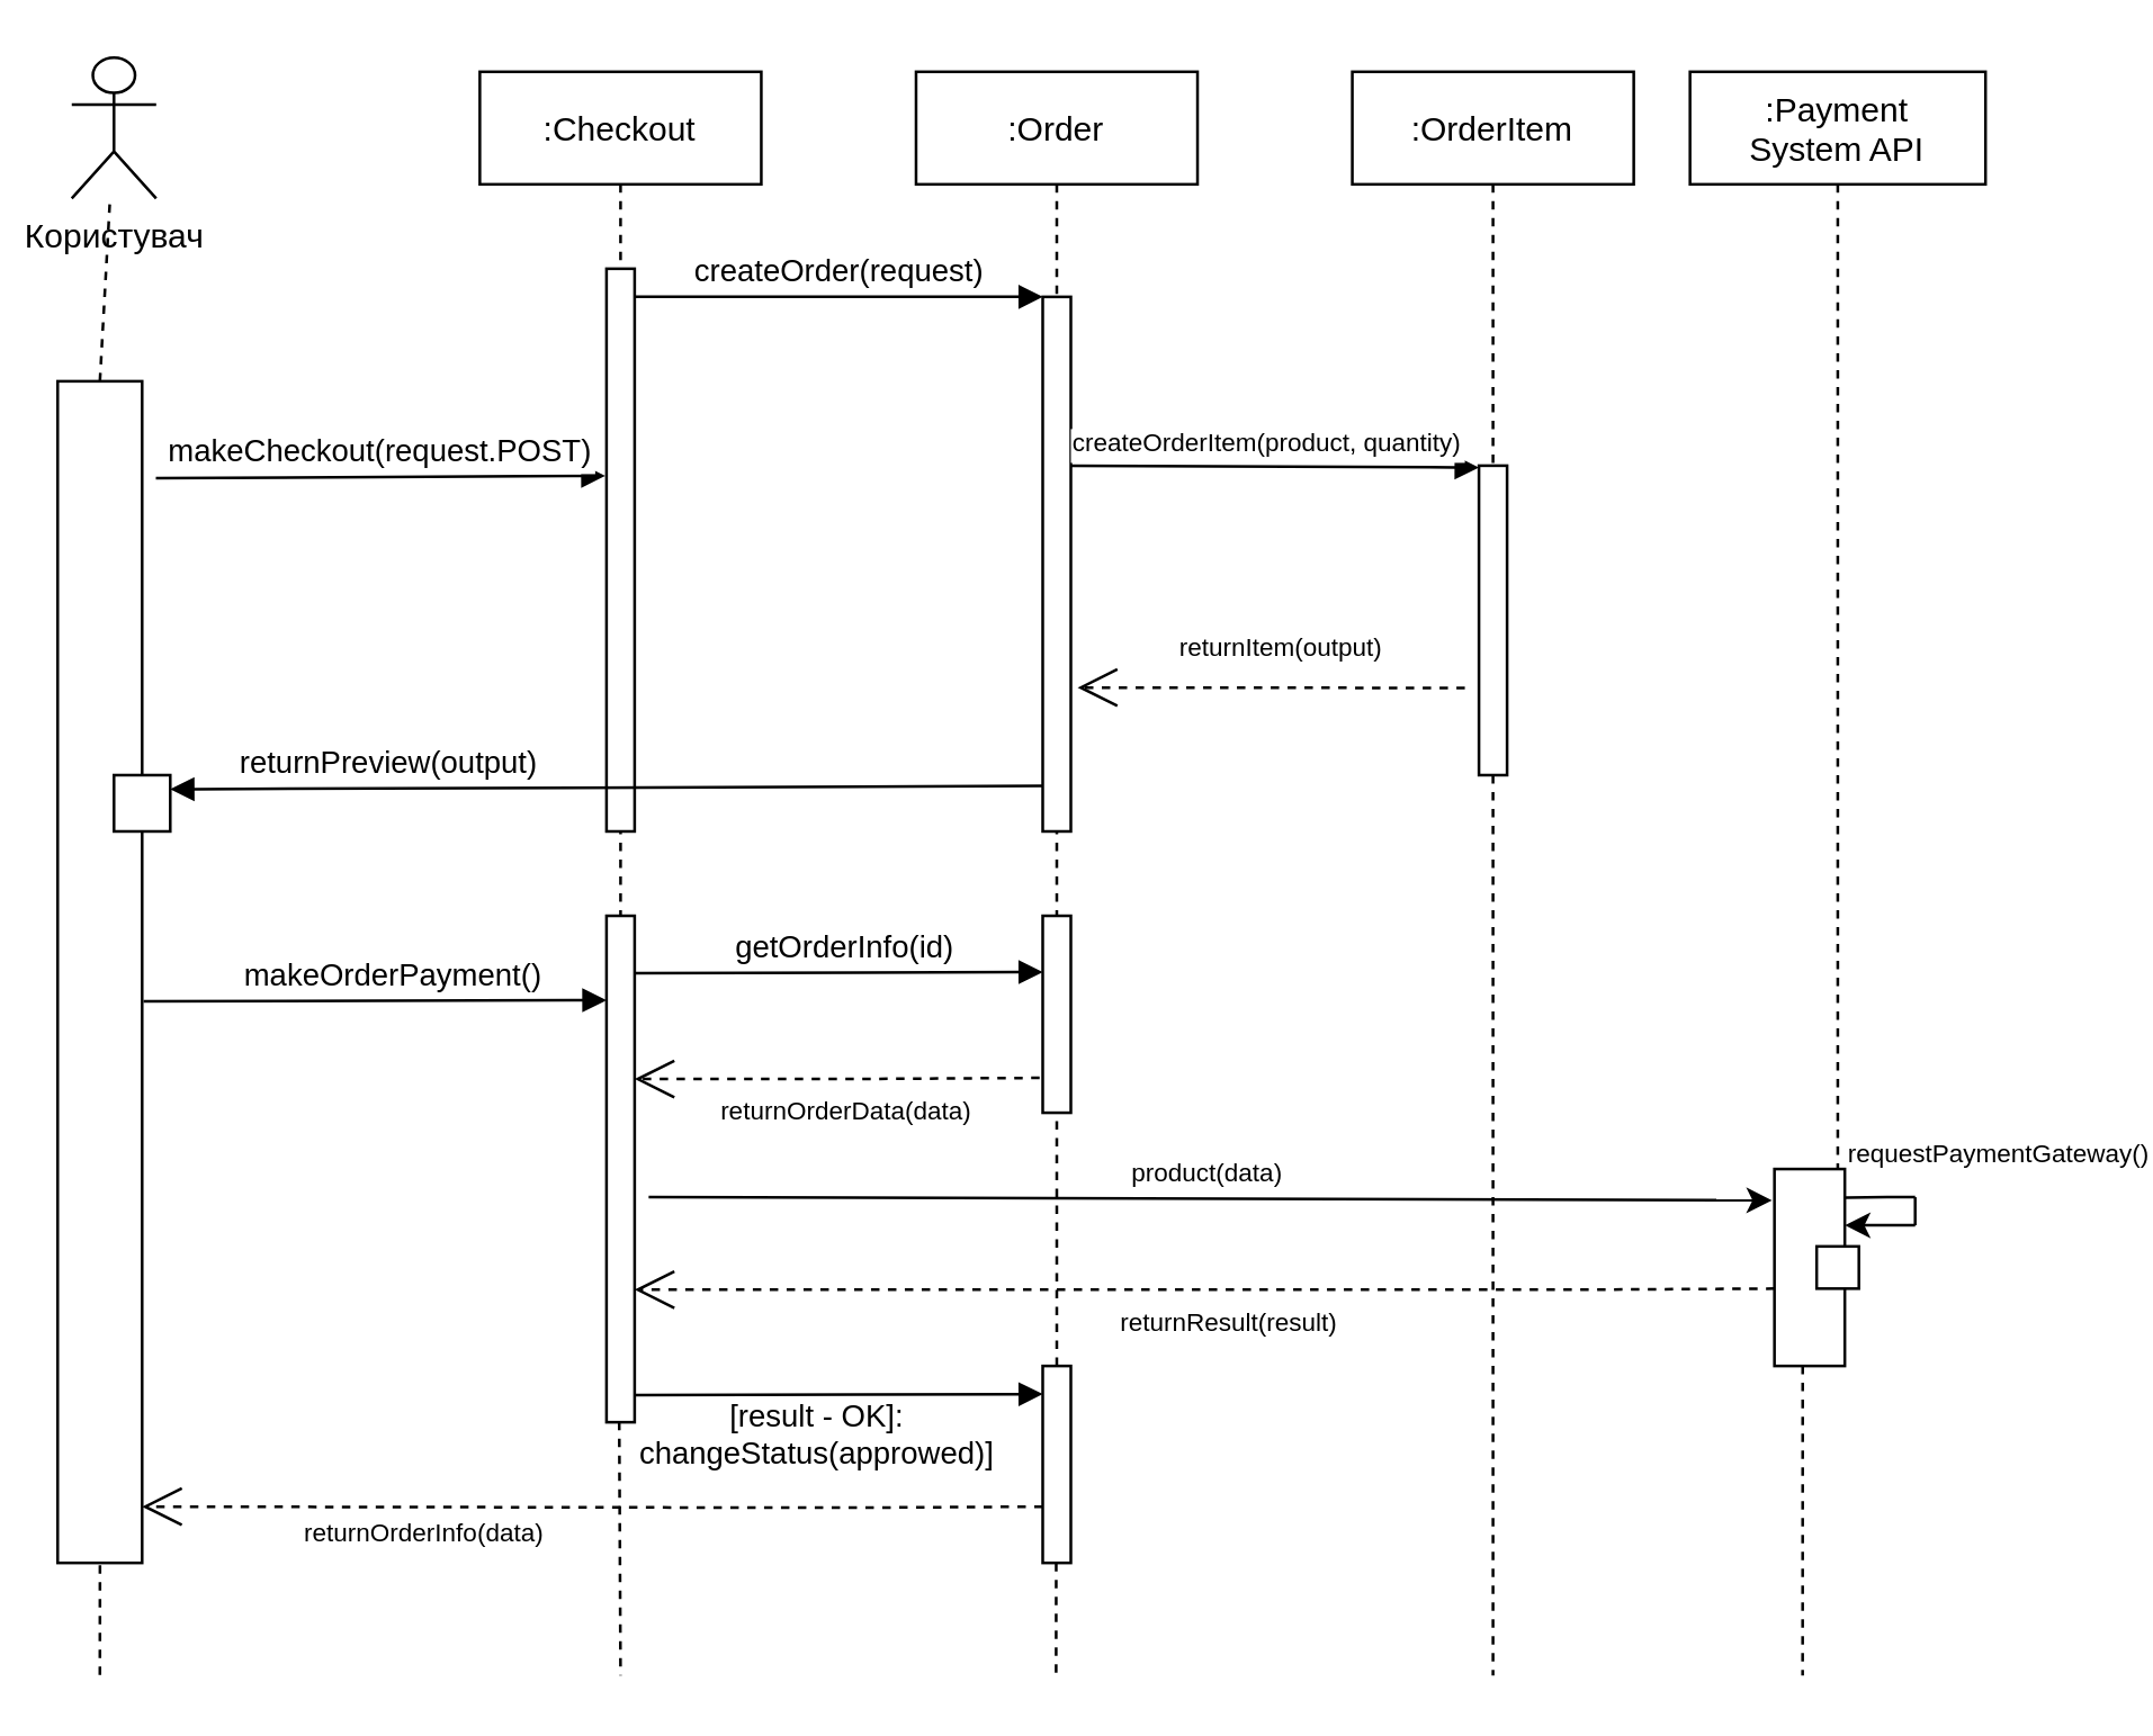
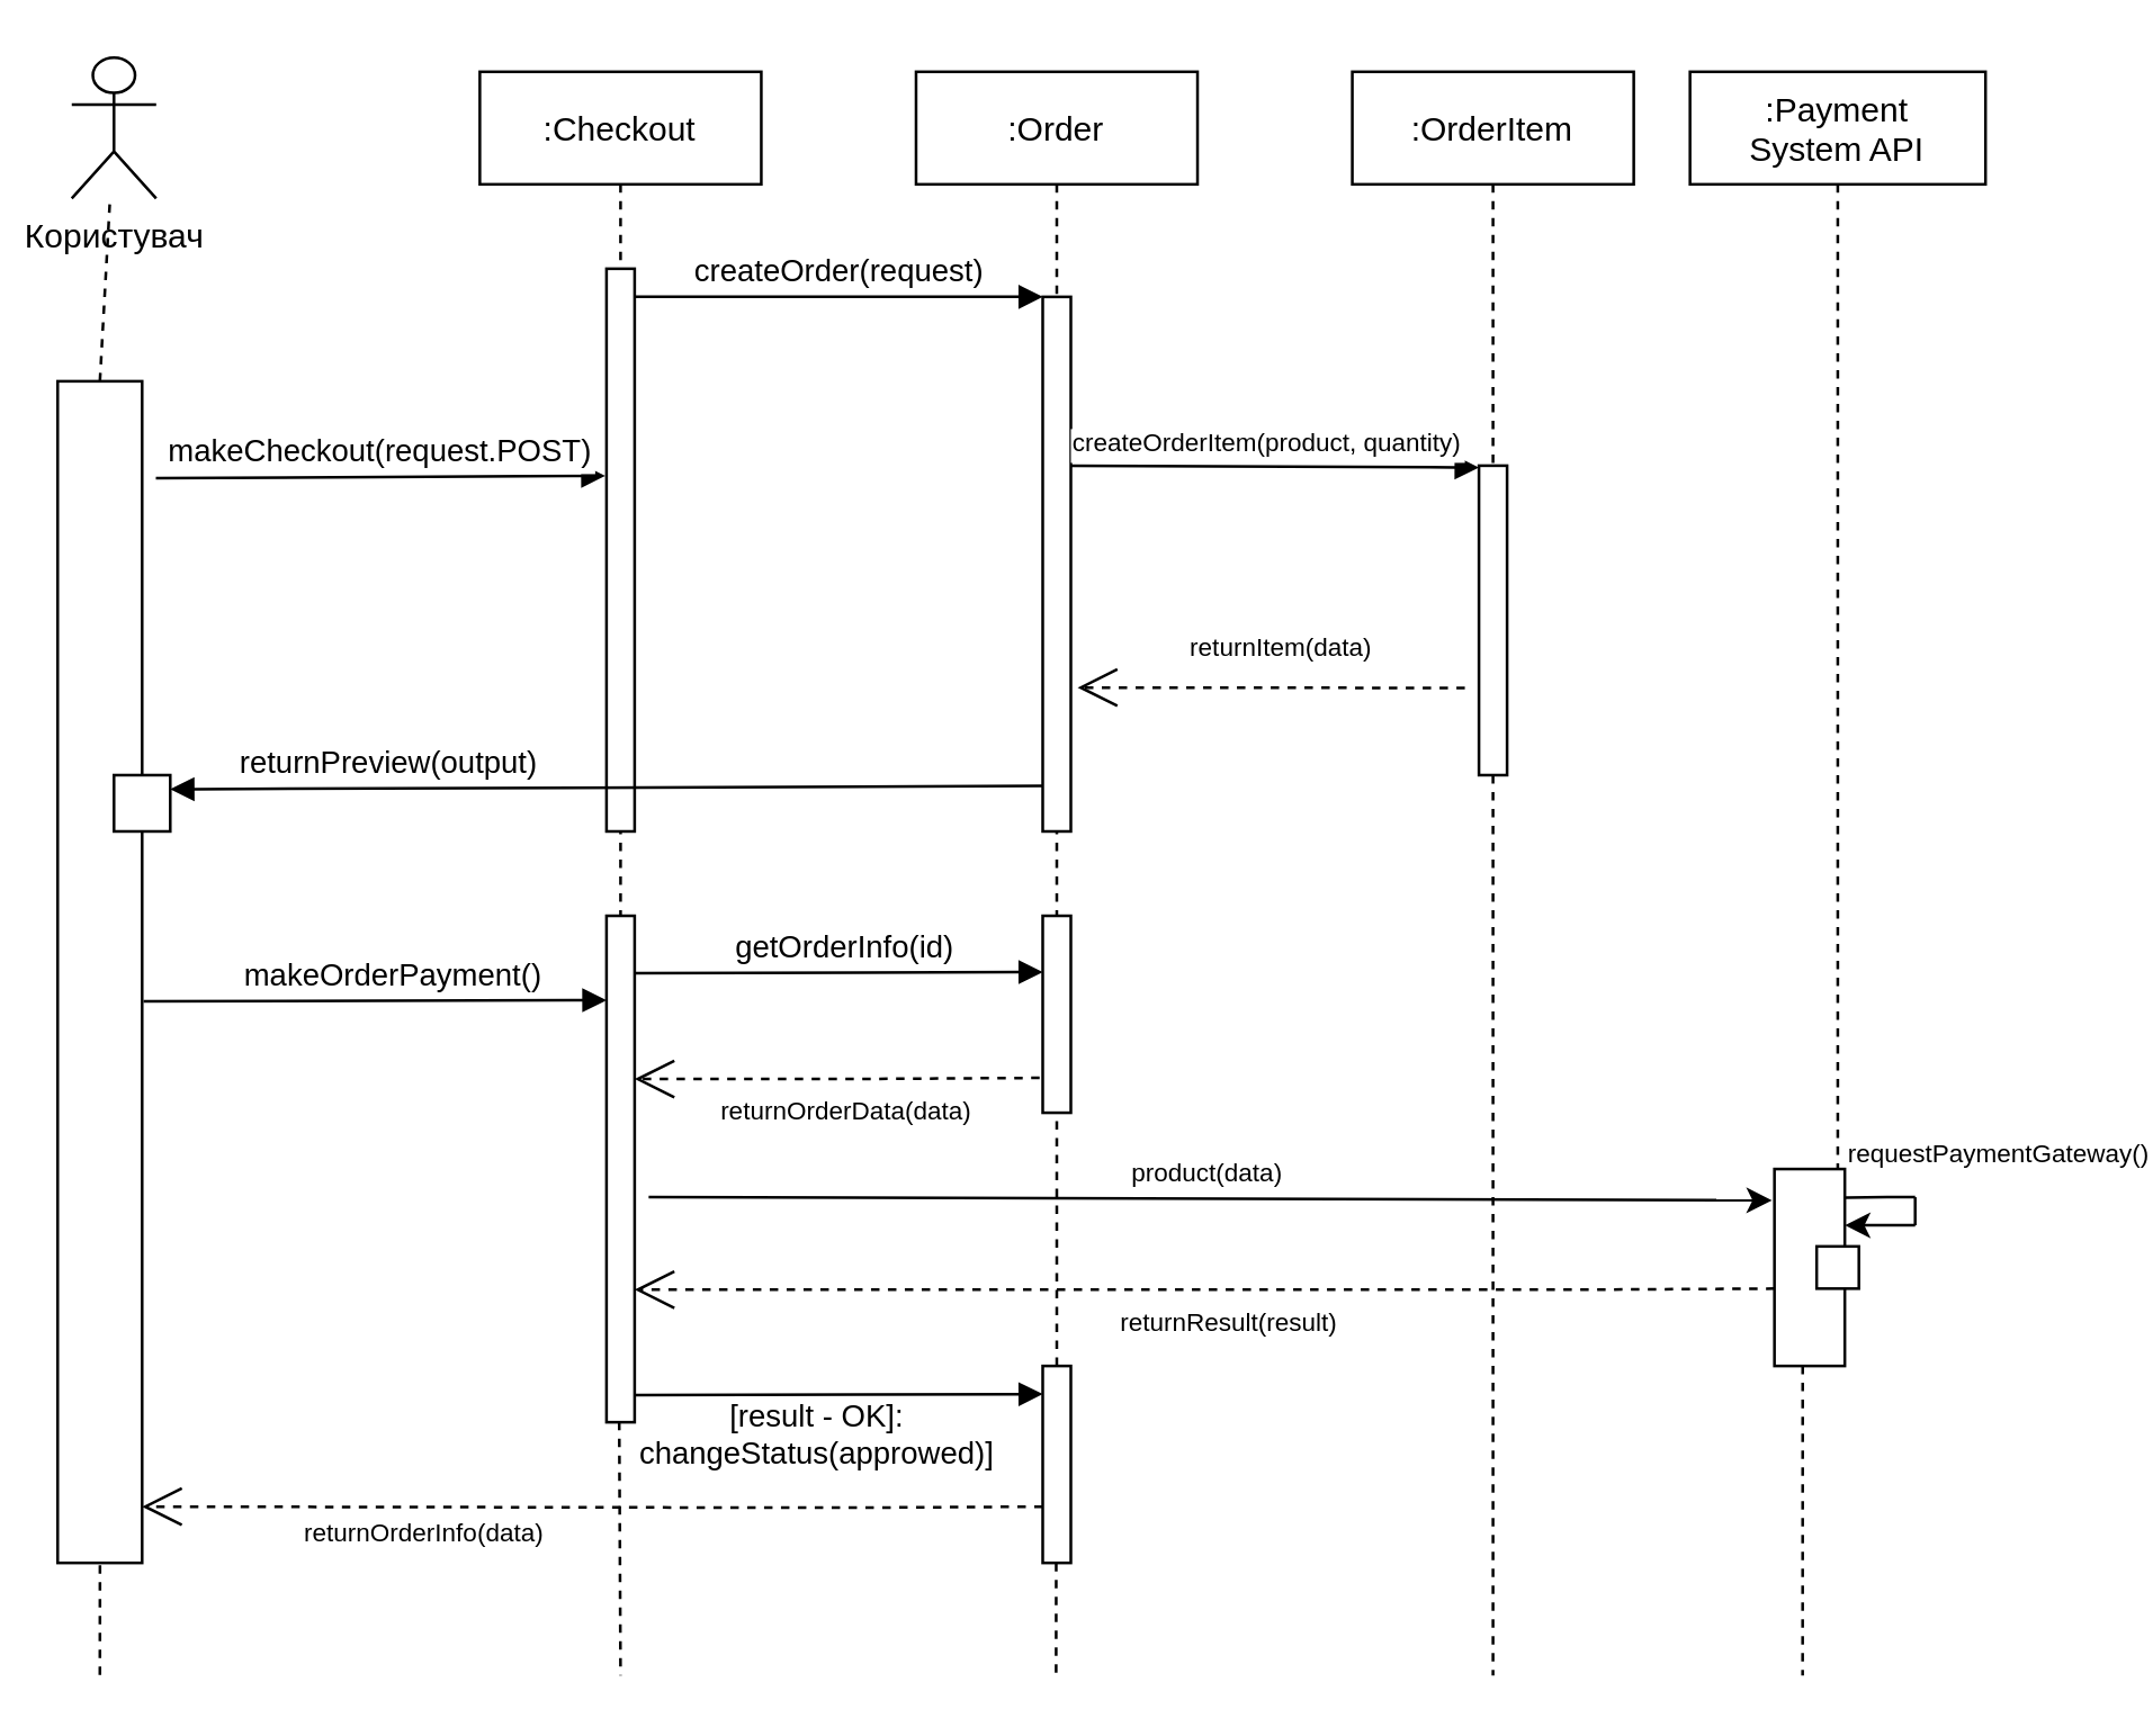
  <mxCell id="0" />
  <mxCell id="1" parent="0" />
  <mxCell id="2" value=":Checkout" style="shape=umlLifeline;perimeter=lifelinePerimeter;container=1;collapsible=0;recursiveResize=0;rounded=0;shadow=0;strokeWidth=1;" parent="1" vertex="1"><mxGeometry x="170" y="25" width="100" height="300" as="geometry" /></mxCell>
  <mxCell id="3" value="" style="points=[];perimeter=orthogonalPerimeter;rounded=0;shadow=0;strokeWidth=1;" parent="2" vertex="1"><mxGeometry x="45" y="70" width="10" height="200" as="geometry" /></mxCell>
  <mxCell id="4" value=":Order" style="shape=umlLifeline;perimeter=lifelinePerimeter;container=1;collapsible=0;recursiveResize=0;rounded=0;shadow=0;strokeWidth=1;" parent="1" vertex="1"><mxGeometry x="325" y="25" width="100" height="300" as="geometry" /></mxCell>
  <mxCell id="5" value="" style="points=[];perimeter=orthogonalPerimeter;rounded=0;shadow=0;strokeWidth=1;" parent="4" vertex="1"><mxGeometry x="45" y="80" width="10" height="190" as="geometry" /></mxCell>
  <mxCell id="6" value="createOrder(request)" style="verticalAlign=bottom;endArrow=block;entryX=0;entryY=0;shadow=0;strokeWidth=1;" parent="1" source="3" target="5" edge="1"><mxGeometry relative="1" as="geometry"><mxPoint x="275" y="125" as="sourcePoint" /></mxGeometry></mxCell>
  <mxCell id="7" value="Користувач" style="shape=umlActor;verticalLabelPosition=bottom;verticalAlign=top;html=1;outlineConnect=0;" vertex="1" parent="1"><mxGeometry x="25" y="20" width="30" height="50" as="geometry" /></mxCell>
  <mxCell id="8" value=":OrderItem" style="shape=umlLifeline;perimeter=lifelinePerimeter;container=1;collapsible=0;recursiveResize=0;rounded=0;shadow=0;strokeWidth=1;" vertex="1" parent="1"><mxGeometry x="480" y="25" width="100" height="570" as="geometry" /></mxCell>
  <mxCell id="9" value="" style="points=[];perimeter=orthogonalPerimeter;rounded=0;shadow=0;strokeWidth=1;" vertex="1" parent="8"><mxGeometry x="45" y="140" width="10" height="110" as="geometry" /></mxCell>
  <mxCell id="10" value="" style="points=[];perimeter=orthogonalPerimeter;rounded=0;shadow=0;strokeWidth=1;" vertex="1" parent="1"><mxGeometry x="20" y="135" width="30" height="420" as="geometry" /></mxCell>
  <mxCell id="11" value="" style="endArrow=none;dashed=1;html=1;rounded=0;" edge="1" parent="1" target="7"><mxGeometry width="50" height="50" relative="1" as="geometry"><mxPoint x="35" y="135" as="sourcePoint" /><mxPoint x="46" y="115" as="targetPoint" /></mxGeometry></mxCell>
  <mxCell id="12" value="makeCheckout(request.POST)" style="verticalAlign=bottom;endArrow=block;shadow=0;strokeWidth=1;exitX=1.163;exitY=0.082;exitDx=0;exitDy=0;exitPerimeter=0;entryX=-0.041;entryY=0.368;entryDx=0;entryDy=0;entryPerimeter=0;" edge="1" parent="1" source="10" target="3"><mxGeometry relative="1" as="geometry"><mxPoint x="60" y="155" as="sourcePoint" /><mxPoint x="210" y="155" as="targetPoint" /></mxGeometry></mxCell>
  <mxCell id="13" value="returnPreview(output)" style="verticalAlign=bottom;endArrow=block;shadow=0;strokeWidth=1;exitX=-0.005;exitY=0.915;exitDx=0;exitDy=0;exitPerimeter=0;entryX=1;entryY=0.25;entryDx=0;entryDy=0;" edge="1" parent="1" source="5" target="14"><mxGeometry x="0.499" relative="1" as="geometry"><mxPoint x="170" y="275" as="sourcePoint" /><mxPoint x="50" y="279" as="targetPoint" /><mxPoint as="offset" /></mxGeometry></mxCell>
  <mxCell id="14" value="" style="rounded=0;whiteSpace=wrap;html=1;" vertex="1" parent="1"><mxGeometry x="40" y="275" width="20" height="20" as="geometry" /></mxCell>
  <mxCell id="15" value="createOrderItem(product, quantity)" style="verticalAlign=bottom;endArrow=block;shadow=0;strokeWidth=1;exitX=1.13;exitY=0.128;exitDx=0;exitDy=0;exitPerimeter=0;entryX=-0.006;entryY=0.006;entryDx=0;entryDy=0;entryPerimeter=0;fontSize=9;" edge="1" parent="1" target="9"><mxGeometry x="-0.038" relative="1" as="geometry"><mxPoint x="380" y="165" as="sourcePoint" /><mxPoint x="520" y="165" as="targetPoint" /><mxPoint as="offset" /></mxGeometry></mxCell>
  <mxCell id="16" value="" style="endArrow=open;endSize=12;dashed=1;html=1;rounded=0;strokeWidth=1;fontSize=9;entryX=1.241;entryY=0.731;entryDx=0;entryDy=0;entryPerimeter=0;" edge="1" parent="1" target="5"><mxGeometry width="160" relative="1" as="geometry"><mxPoint x="520" y="244" as="sourcePoint" /><mxPoint x="420" y="245" as="targetPoint" /></mxGeometry></mxCell>
- <mxCell id="17" value="returnItem(output)" style="text;html=1;strokeColor=none;fillColor=none;align=center;verticalAlign=middle;whiteSpace=wrap;rounded=0;fontSize=9;" vertex="1" parent="1"><mxGeometry x="425" y="215" width="60" height="30" as="geometry" /></mxCell>
+ <mxCell id="17" value="returnItem(data)" style="text;html=1;strokeColor=none;fillColor=none;align=center;verticalAlign=middle;whiteSpace=wrap;rounded=0;fontSize=9;" vertex="1" parent="1"><mxGeometry x="425" y="215" width="60" height="30" as="geometry" /></mxCell>
  <mxCell id="18" value=":Payment&#10;System API" style="shape=umlLifeline;perimeter=lifelinePerimeter;container=1;collapsible=0;recursiveResize=0;rounded=0;shadow=0;strokeWidth=1;" vertex="1" parent="1"><mxGeometry x="600" y="25" width="105" height="460" as="geometry" /></mxCell>
  <mxCell id="19" value="" style="points=[];perimeter=orthogonalPerimeter;rounded=0;shadow=0;strokeWidth=1;" vertex="1" parent="18"><mxGeometry x="30" y="390" width="25" height="70" as="geometry" /></mxCell>
  <mxCell id="20" value="" style="rounded=0;whiteSpace=wrap;html=1;fontSize=9;" vertex="1" parent="18"><mxGeometry x="45" y="417.5" width="15" height="15" as="geometry" /></mxCell>
  <mxCell id="21" value="returnResult(result)" style="endArrow=open;endSize=12;dashed=1;html=1;rounded=0;strokeWidth=1;fontSize=9;exitX=-0.111;exitY=0.823;exitDx=0;exitDy=0;exitPerimeter=0;" edge="1" parent="18" target="22"><mxGeometry x="-0.043" y="12" width="160" relative="1" as="geometry"><mxPoint x="30.0" y="432.5" as="sourcePoint" /><mxPoint x="-113.89" y="432.89" as="targetPoint" /><Array as="points"><mxPoint x="-38.89" y="432.89" /></Array><mxPoint as="offset" /></mxGeometry></mxCell>
  <mxCell id="22" value="" style="points=[];perimeter=orthogonalPerimeter;rounded=0;shadow=0;strokeWidth=1;" vertex="1" parent="1"><mxGeometry x="215" y="325" width="10" height="180" as="geometry" /></mxCell>
  <mxCell id="23" value="" style="endArrow=none;dashed=1;html=1;rounded=0;strokeWidth=1;fontSize=9;exitX=0.453;exitY=0.999;exitDx=0;exitDy=0;exitPerimeter=0;" edge="1" parent="1" source="22"><mxGeometry x="-0.398" y="-2" width="50" height="50" relative="1" as="geometry"><mxPoint x="290" y="405" as="sourcePoint" /><mxPoint x="220" y="595" as="targetPoint" /><mxPoint as="offset" /></mxGeometry></mxCell>
  <mxCell id="24" value="makeOrderPayment()" style="verticalAlign=bottom;endArrow=block;shadow=0;strokeWidth=1;exitX=1.163;exitY=0.082;exitDx=0;exitDy=0;exitPerimeter=0;entryX=0.111;entryY=0.354;entryDx=0;entryDy=0;entryPerimeter=0;" edge="1" parent="1"><mxGeometry x="0.088" relative="1" as="geometry"><mxPoint x="50.52" y="355.36" as="sourcePoint" /><mxPoint x="215" y="355" as="targetPoint" /><mxPoint as="offset" /></mxGeometry></mxCell>
  <mxCell id="25" value="" style="points=[];perimeter=orthogonalPerimeter;rounded=0;shadow=0;strokeWidth=1;" vertex="1" parent="1"><mxGeometry x="370" y="325" width="10" height="70" as="geometry" /></mxCell>
  <mxCell id="26" value="getOrderInfo(id)" style="verticalAlign=bottom;endArrow=block;shadow=0;strokeWidth=1;exitX=1.163;exitY=0.082;exitDx=0;exitDy=0;exitPerimeter=0;" edge="1" parent="1"><mxGeometry x="0.035" relative="1" as="geometry"><mxPoint x="225" y="345.36" as="sourcePoint" /><mxPoint x="370" y="345" as="targetPoint" /><mxPoint as="offset" /></mxGeometry></mxCell>
  <mxCell id="27" value="" style="endArrow=none;dashed=1;html=1;rounded=0;strokeWidth=1;fontSize=9;entryX=0.5;entryY=1;entryDx=0;entryDy=0;entryPerimeter=0;startArrow=none;" edge="1" parent="1" source="35" target="25"><mxGeometry width="50" height="50" relative="1" as="geometry"><mxPoint x="375" y="555" as="sourcePoint" /><mxPoint x="270" y="325" as="targetPoint" /></mxGeometry></mxCell>
  <mxCell id="28" value="returnOrderData(data)" style="endArrow=open;endSize=12;dashed=1;html=1;rounded=0;strokeWidth=1;fontSize=9;exitX=-0.111;exitY=0.823;exitDx=0;exitDy=0;exitPerimeter=0;" edge="1" parent="1" source="25" target="22"><mxGeometry x="-0.043" y="12" width="160" relative="1" as="geometry"><mxPoint x="170" y="355" as="sourcePoint" /><mxPoint x="330" y="355" as="targetPoint" /><Array as="points"><mxPoint x="300" y="383" /></Array><mxPoint as="offset" /></mxGeometry></mxCell>
  <mxCell id="29" value="" style="endArrow=none;html=1;rounded=0;strokeWidth=1;fontSize=9;exitX=1.013;exitY=0.145;exitDx=0;exitDy=0;exitPerimeter=0;" edge="1" parent="1" source="19"><mxGeometry width="50" height="50" relative="1" as="geometry"><mxPoint x="660" y="425" as="sourcePoint" /><mxPoint x="680" y="425" as="targetPoint" /><Array as="points"><mxPoint x="670" y="425" /></Array></mxGeometry></mxCell>
  <mxCell id="30" value="" style="endArrow=none;html=1;rounded=0;strokeWidth=1;fontSize=9;" edge="1" parent="1"><mxGeometry width="50" height="50" relative="1" as="geometry"><mxPoint x="680" y="425" as="sourcePoint" /><mxPoint x="680" y="435" as="targetPoint" /><Array as="points"><mxPoint x="680" y="435" /></Array></mxGeometry></mxCell>
  <mxCell id="31" value="" style="endArrow=classic;html=1;rounded=0;strokeWidth=1;fontSize=9;" edge="1" parent="1" target="19"><mxGeometry width="50" height="50" relative="1" as="geometry"><mxPoint x="680" y="435" as="sourcePoint" /><mxPoint x="660" y="435" as="targetPoint" /></mxGeometry></mxCell>
  <mxCell id="32" value="requestPaymentGateway()" style="text;html=1;strokeColor=none;fillColor=none;align=center;verticalAlign=middle;whiteSpace=wrap;rounded=0;fontSize=9;" vertex="1" parent="1"><mxGeometry x="680" y="395" width="60" height="30" as="geometry" /></mxCell>
  <mxCell id="33" value="" style="endArrow=classic;html=1;rounded=0;strokeWidth=1;fontSize=9;entryX=-0.034;entryY=0.159;entryDx=0;entryDy=0;entryPerimeter=0;" edge="1" parent="1" target="19"><mxGeometry width="50" height="50" relative="1" as="geometry"><mxPoint x="230" y="425" as="sourcePoint" /><mxPoint x="400" y="335" as="targetPoint" /></mxGeometry></mxCell>
  <mxCell id="34" value="&lt;span style=&quot;color: rgb(0, 0, 0); font-family: Helvetica; font-size: 9px; font-style: normal; font-variant-ligatures: normal; font-variant-caps: normal; font-weight: 400; letter-spacing: normal; orphans: 2; text-align: center; text-indent: 0px; text-transform: none; widows: 2; word-spacing: 0px; -webkit-text-stroke-width: 0px; background-color: rgb(255, 255, 255); text-decoration-thickness: initial; text-decoration-style: initial; text-decoration-color: initial; float: none; display: inline !important;&quot;&gt;product(data)&lt;/span&gt;" style="text;whiteSpace=wrap;html=1;fontSize=9;" vertex="1" parent="1"><mxGeometry x="400" y="405" width="120" height="30" as="geometry" /></mxCell>
  <mxCell id="35" value="" style="points=[];perimeter=orthogonalPerimeter;rounded=0;shadow=0;strokeWidth=1;" vertex="1" parent="1"><mxGeometry x="370" y="485" width="10" height="70" as="geometry" /></mxCell>
  <mxCell id="36" value="" style="endArrow=none;dashed=1;html=1;rounded=0;strokeWidth=1;fontSize=9;entryX=0.5;entryY=1;entryDx=0;entryDy=0;entryPerimeter=0;" edge="1" parent="1" target="35"><mxGeometry width="50" height="50" relative="1" as="geometry"><mxPoint x="375" y="555" as="sourcePoint" /><mxPoint x="375" y="395" as="targetPoint" /></mxGeometry></mxCell>
  <mxCell id="37" value="[result - OK]:&#10;changeStatus(approwed)]" style="verticalAlign=bottom;endArrow=block;shadow=0;strokeWidth=1;exitX=1.163;exitY=0.082;exitDx=0;exitDy=0;exitPerimeter=0;" edge="1" parent="1"><mxGeometry x="-0.104" y="-30" relative="1" as="geometry"><mxPoint x="225" y="495.36" as="sourcePoint" /><mxPoint x="370" y="495" as="targetPoint" /><mxPoint as="offset" /></mxGeometry></mxCell>
  <mxCell id="38" value="returnOrderInfo(data)" style="endArrow=open;endSize=12;dashed=1;html=1;rounded=0;strokeWidth=1;fontSize=9;exitX=-0.111;exitY=0.823;exitDx=0;exitDy=0;exitPerimeter=0;" edge="1" parent="1"><mxGeometry x="0.375" y="10" width="160" relative="1" as="geometry"><mxPoint x="370" y="535" as="sourcePoint" /><mxPoint x="50" y="535" as="targetPoint" /><Array as="points"><mxPoint x="301.11" y="535.39" /></Array><mxPoint as="offset" /></mxGeometry></mxCell>
  <mxCell id="39" value="" style="endArrow=none;dashed=1;html=1;rounded=0;strokeWidth=1;fontSize=9;exitX=0.501;exitY=1.002;exitDx=0;exitDy=0;exitPerimeter=0;" edge="1" parent="1" source="10"><mxGeometry width="50" height="50" relative="1" as="geometry"><mxPoint x="30" y="555" as="sourcePoint" /><mxPoint x="35" y="595" as="targetPoint" /></mxGeometry></mxCell>
  <mxCell id="40" value="" style="endArrow=none;dashed=1;html=1;rounded=0;strokeWidth=1;fontSize=9;exitX=0.501;exitY=1.002;exitDx=0;exitDy=0;exitPerimeter=0;" edge="1" parent="1"><mxGeometry x="-1" y="325" width="50" height="50" relative="1" as="geometry"><mxPoint x="374.79" y="555" as="sourcePoint" /><mxPoint x="374.76" y="594.16" as="targetPoint" /><mxPoint y="-11" as="offset" /></mxGeometry></mxCell>
  <mxCell id="41" value="" style="endArrow=none;dashed=1;html=1;rounded=0;strokeWidth=1;fontSize=9;exitX=0.501;exitY=1.002;exitDx=0;exitDy=0;exitPerimeter=0;" edge="1" parent="1"><mxGeometry x="-1" y="325" width="50" height="50" relative="1" as="geometry"><mxPoint x="640.03" y="485" as="sourcePoint" /><mxPoint x="640" y="595" as="targetPoint" /><mxPoint y="-11" as="offset" /></mxGeometry></mxCell>
